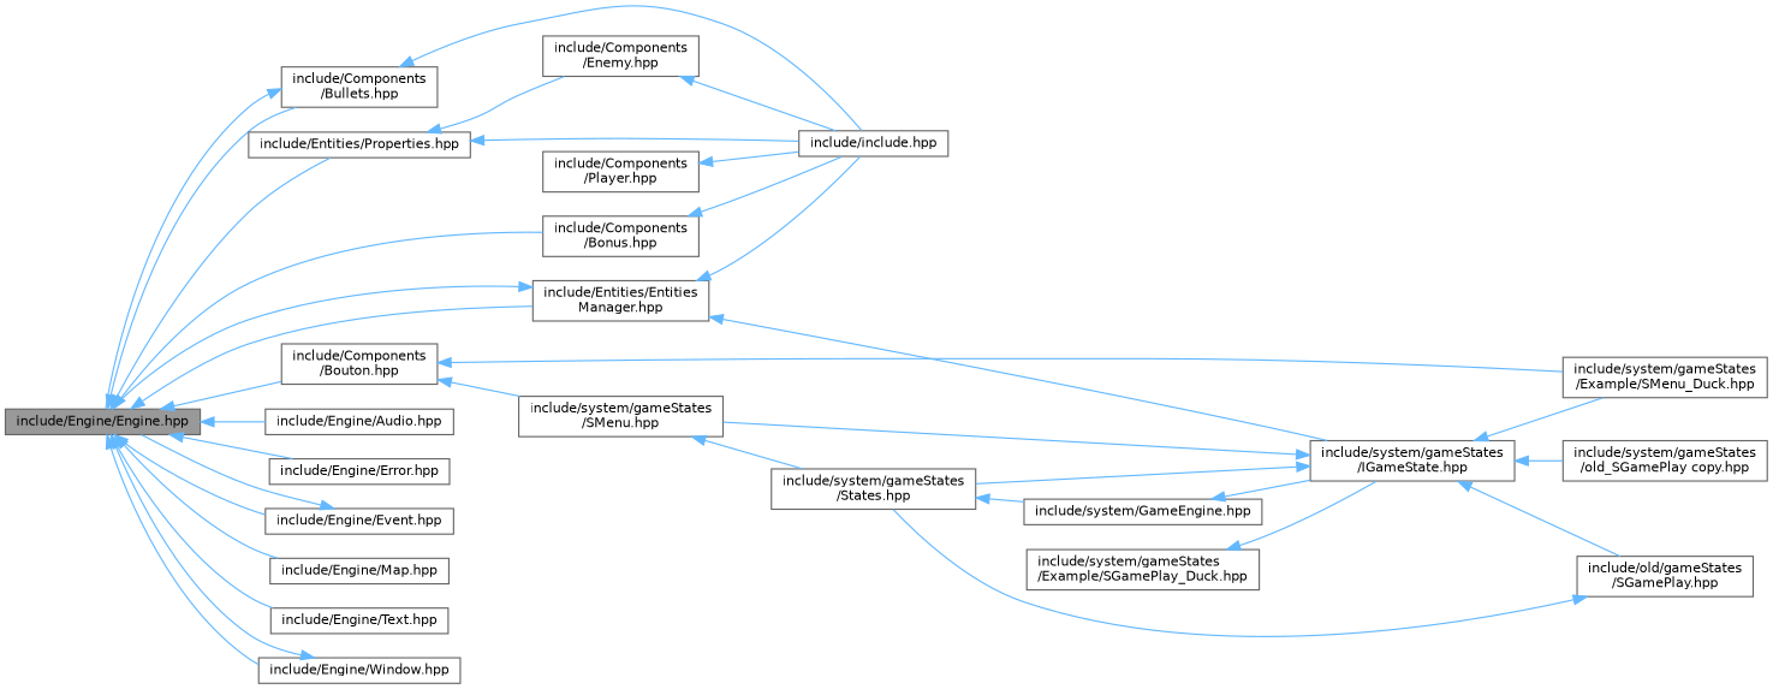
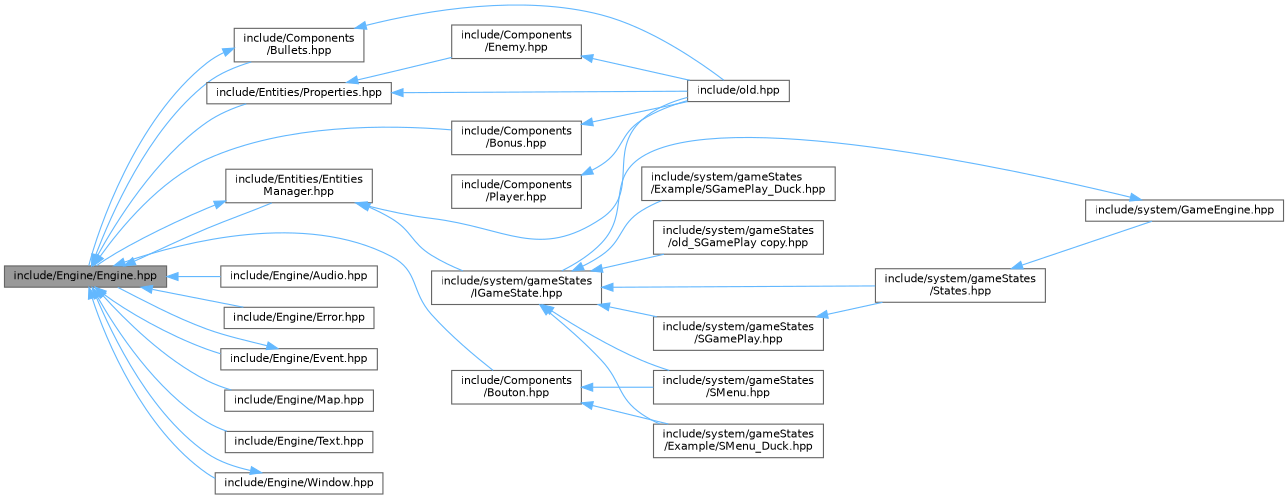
  digraph {
    rankdir=LR
    node [color=grey40 fillcolor=white fontname=Helvetica fontsize=10 shape=box style=filled]
    edge [color=steelblue1 dir=back fontname=Helvetica fontsize=10 labelfontname=Helvetica labelfontsize=10 style=solid]
    n1 [color=gray40 fillcolor=grey60 fontcolor=black height=0.2 label="include/Engine/Engine.hpp" width=0.4]
    n2 [height=0.2 label="include/Components\l/Bonus.hpp" width=0.4]
    n3 [height=0.2 label="include/Components\l/Bouton.hpp" width=0.4]
    n4 [height=0.2 label="include/Components\l/Bullets.hpp" width=0.4]
    n5 [height=0.2 label="include/Engine/Audio.hpp" width=0.4]
    n6 [height=0.2 label="include/Engine/Error.hpp" width=0.4]
    n7 [height=0.2 label="include/Engine/Event.hpp" width=0.4]
    n8 [height=0.2 label="include/Engine/Map.hpp" width=0.4]
    n9 [height=0.2 label="include/Engine/Text.hpp" width=0.4]
    n10 [height=0.2 label="include/Engine/Window.hpp" width=0.4]
    n11 [height=0.2 label="include/Entities/Entities\lManager.hpp" width=0.4]
    n12 [height=0.2 label="include/Entities/Properties.hpp" width=0.4]
-   n13 [height=0.2 label="include/include.hpp" width=0.4]
+   n13 [height=0.2 label="include/old.hpp" width=0.4]
    n14 [height=0.2 label="include/system/gameStates\l/Example/SMenu_Duck.hpp" width=0.4]
    n15 [height=0.2 label="include/system/gameStates\l/SMenu.hpp" width=0.4]
    n16 [height=0.2 label="include/system/gameStates\l/IGameState.hpp" width=0.4]
    n17 [height=0.2 label="include/Components\l/Enemy.hpp" width=0.4]
    n18 [height=0.2 label="include/system/gameStates\l/States.hpp" width=0.4]
    n19 [height=0.2 label="include/system/GameEngine.hpp" width=0.4]
    n20 [height=0.2 label="include/system/gameStates\l/Example/SGamePlay_Duck.hpp" width=0.4]
-   n21 [height=0.2 label="include/old/gameStates\l/SGamePlay.hpp" width=0.4]
+   n21 [height=0.2 label="include/system/gameStates\l/SGamePlay.hpp" width=0.4]
    n22 [height=0.2 label="include/system/gameStates\l/old_SGamePlay copy.hpp" width=0.4]
    n23 [height=0.2 label="include/Components\l/Player.hpp" width=0.4]
    n1 -> n2
    n1 -> n3
    n1 -> n4
    n1 -> n5
    n1 -> n6
    n1 -> n7
    n1 -> n8
    n1 -> n9
    n1 -> n10
    n1 -> n11
    n1 -> n12
    n2 -> n13
    n3 -> n14
    n3 -> n15
    n4 -> n1
    n4 -> n13
    n7 -> n1
    n10 -> n1
    n11 -> n1
    n11 -> n13
    n11 -> n16
    n12 -> n13
    n12 -> n17
-   n15 -> n18
    n16 -> n14
    n16 -> n15
    n16 -> n18
-   n20 -> n16
+   n16 -> n20
    n16 -> n21
    n16 -> n22
    n17 -> n13
    n18 -> n19
    n19 -> n16
    n21 -> n18
    n23 -> n13
  }
